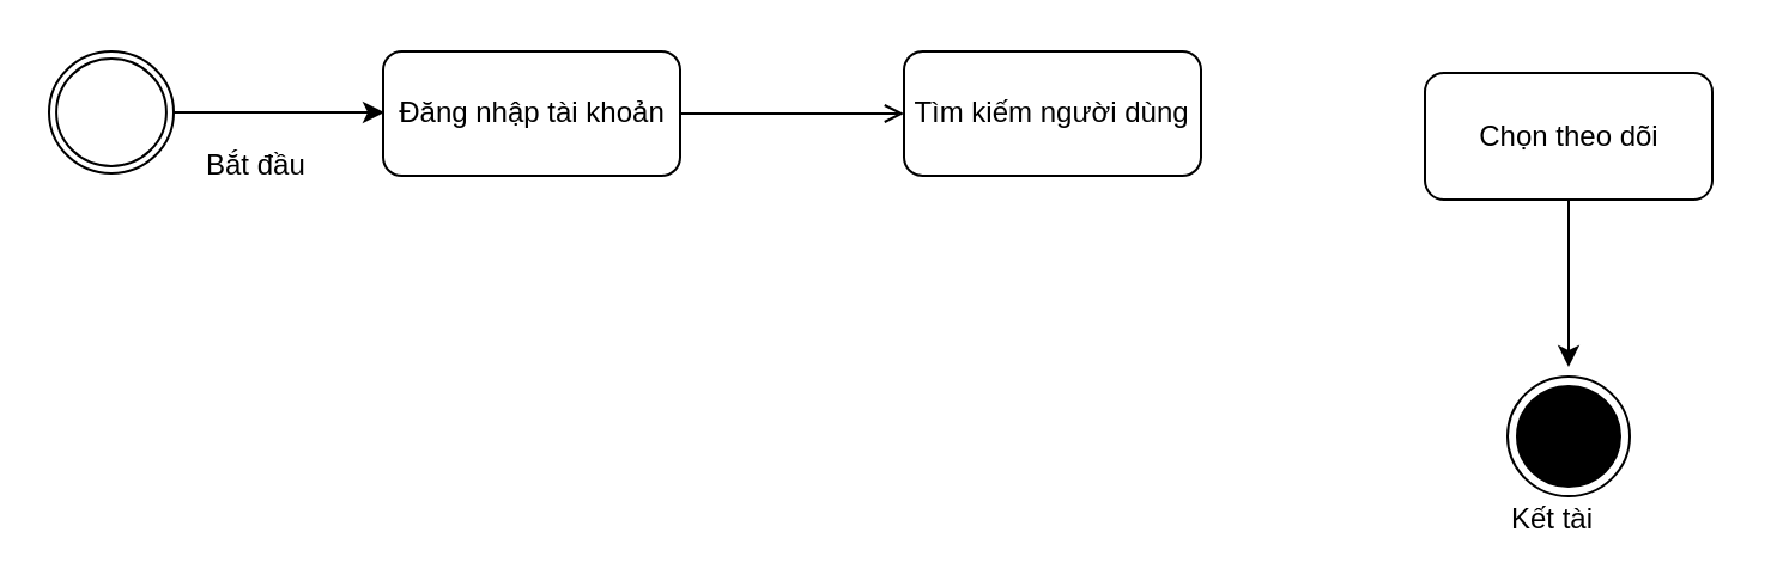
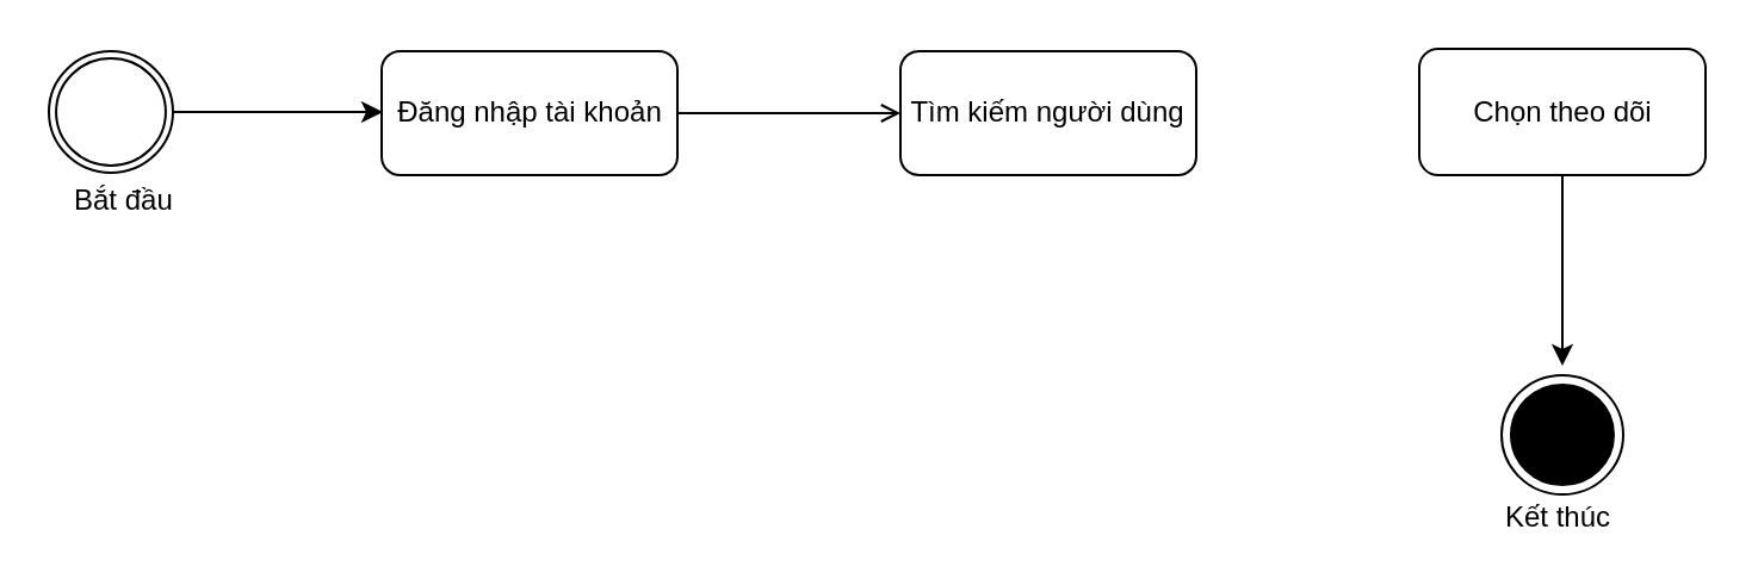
  <mxCell id="0" />
  <mxCell id="1" parent="0" />
  <mxCell id="2" style="edgeStyle=orthogonalEdgeStyle;rounded=0;orthogonalLoop=1;jettySize=auto;html=1;" parent="1" source="3" edge="1"><mxGeometry relative="1" as="geometry"><mxPoint x="160" y="46.5" as="targetPoint" /></mxGeometry></mxCell>
  <mxCell id="3" value="" style="shape=mxgraph.bpmn.shape;html=1;verticalLabelPosition=bottom;labelBackgroundColor=#ffffff;verticalAlign=top;align=center;perimeter=ellipsePerimeter;outlineConnect=0;outline=throwing;symbol=general;" parent="1" vertex="1"><mxGeometry x="20" y="21" width="52" height="51" as="geometry" /></mxCell>
  <mxCell id="4" style="edgeStyle=orthogonalEdgeStyle;rounded=0;orthogonalLoop=1;jettySize=auto;html=1;endArrow=open;" parent="1" source="5" target="6" edge="1"><mxGeometry relative="1" as="geometry" /></mxCell>
  <mxCell id="5" value="Đăng nhập tài khoản" style="rounded=1;whiteSpace=wrap;html=1;" parent="1" vertex="1"><mxGeometry x="159.5" y="21" width="124" height="52" as="geometry" /></mxCell>
  <mxCell id="6" value="Tìm kiếm người dùng" style="rounded=1;whiteSpace=wrap;html=1;" parent="1" vertex="1"><mxGeometry x="377" y="21" width="124" height="52" as="geometry" /></mxCell>
  <mxCell id="7" value="" style="edgeStyle=orthogonalEdgeStyle;rounded=0;orthogonalLoop=1;jettySize=auto;html=1;" parent="1" source="8" edge="1"><mxGeometry relative="1" as="geometry"><mxPoint x="654.5" y="153" as="targetPoint" /></mxGeometry></mxCell>
- <mxCell id="8" value="Chọn theo dõi" style="rounded=1;whiteSpace=wrap;html=1;" parent="1" vertex="1"><mxGeometry x="594.5" y="30" width="120" height="53" as="geometry" /></mxCell>
+ <mxCell id="8" value="Chọn theo dõi" style="rounded=1;whiteSpace=wrap;html=1;" parent="1" vertex="1"><mxGeometry x="594.5" y="20" width="120" height="53" as="geometry" /></mxCell>
  <mxCell id="9" value="" style="ellipse;shape=endState;fillColor=#000000;strokeColor=#000000;html=1;" parent="1" vertex="1"><mxGeometry x="629" y="157" width="51" height="50" as="geometry" /></mxCell>
- <mxCell id="10" value="Bắt đầu&lt;br&gt;&lt;br&gt;" style="text;html=1;resizable=0;points=[];autosize=1;align=left;verticalAlign=top;spacingTop=-4;" parent="1" vertex="1"><mxGeometry x="84" y="59" width="51" height="28" as="geometry" /></mxCell>
- <mxCell id="11" value="Kết tài" style="text;html=1;resizable=0;points=[];autosize=1;align=left;verticalAlign=top;spacingTop=-4;" parent="1" vertex="1"><mxGeometry x="629" y="207" width="54" height="14" as="geometry" /></mxCell>
+ <mxCell id="10" value="Bắt đầu&lt;br&gt;&lt;br&gt;" style="text;html=1;resizable=0;points=[];autosize=1;align=left;verticalAlign=top;spacingTop=-4;" parent="1" vertex="1"><mxGeometry x="29" y="74" width="51" height="28" as="geometry" /></mxCell>
+ <mxCell id="11" value="Kết thúc" style="text;html=1;resizable=0;points=[];autosize=1;align=left;verticalAlign=top;spacingTop=-4;" parent="1" vertex="1"><mxGeometry x="629" y="207" width="54" height="14" as="geometry" /></mxCell>
